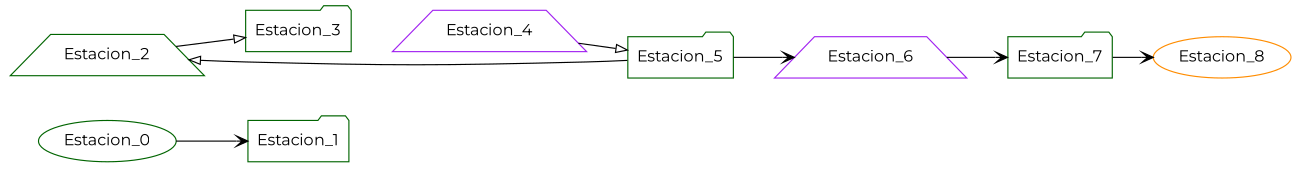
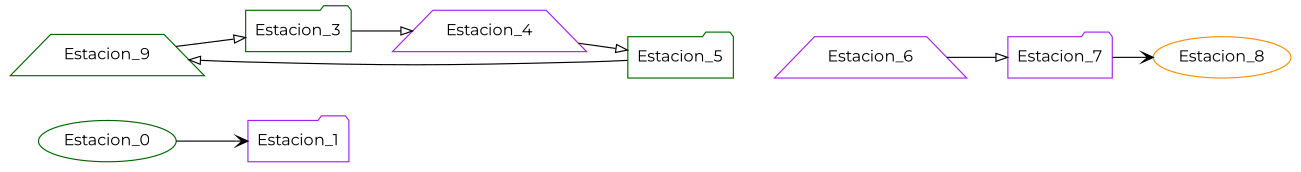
  digraph {
    fontname=Montserrat
    rankdir=LR
    node [color=darkgreen fontname=Montserrat shape=folder]
    edge [arrowhead=onormal fontname=Montserrat]
    Estacion_0 [shape=ellipse]
-   Estacion_1
-   Estacion_2 [shape=trapezium]
+   Estacion_1 [color=purple]
+   Estacion_2 [shape=trapezium label=Estacion_9]
    Estacion_3
    Estacion_4 [color=purple shape=trapezium]
    Estacion_5
    Estacion_6 [color=purple shape=trapezium]
-   Estacion_7
+   Estacion_7 [color=purple]
    Estacion_8 [color=darkorange shape=ellipse]
    Estacion_0 -> Estacion_1 [arrowhead=vee]
    Estacion_2 -> Estacion_3
+   Estacion_3 -> Estacion_4
    Estacion_4 -> Estacion_5
    Estacion_5 -> Estacion_2
-   Estacion_5 -> Estacion_6 [arrowhead=vee]
-   Estacion_6 -> Estacion_7 [arrowhead=vee]
+   Estacion_6 -> Estacion_7
    Estacion_7 -> Estacion_8 [arrowhead=vee]
  }
